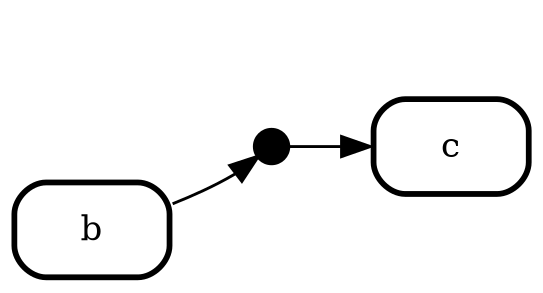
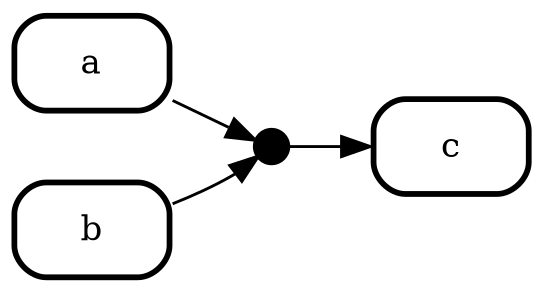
  digraph {
    compound=true
    fontname="DejaVu Serif"
    fontsize=12
    nodesep=0.3
    ordering=out
    penwidth=2.0
    rankdir=LR
    ranksep=0.1
    splines=true
    node [color=black fillcolor="#FFFFFF01" fontname="DejaVu Serif" fontsize=12 margin=0 penwidth=2.0 shape=plaintext style=filled]
    edge [fontname="DejaVu Serif" fontsize=10]
+   n1 [label=<       <table align="center" cellborder="0" border="2" style="rounded" width="48">         <tr><td width="48" cellpadding="7">a</td></tr>       </table>     >]
    "]" [fillcolor=black fixedsize=true height=0.15 shape=circle color="" margin=""]
    n3 [label=<       <table align="center" cellborder="0" border="2" style="rounded" width="48">         <tr><td width="48" cellpadding="7">c</td></tr>       </table>     >]
    n4 [label=<       <table align="center" cellborder="0" border="2" style="rounded" width="48">         <tr><td width="48" cellpadding="7">b</td></tr>       </table>     >]
+   n1 -> "]" [label="    \l"]
    "]" -> n3 [label="    \l"]
    n4 -> "]" [label="    \l"]
  }
